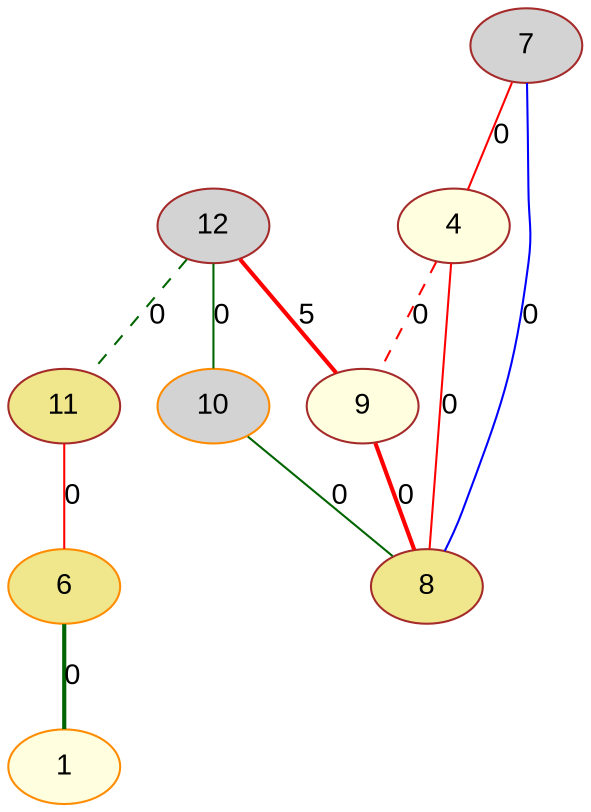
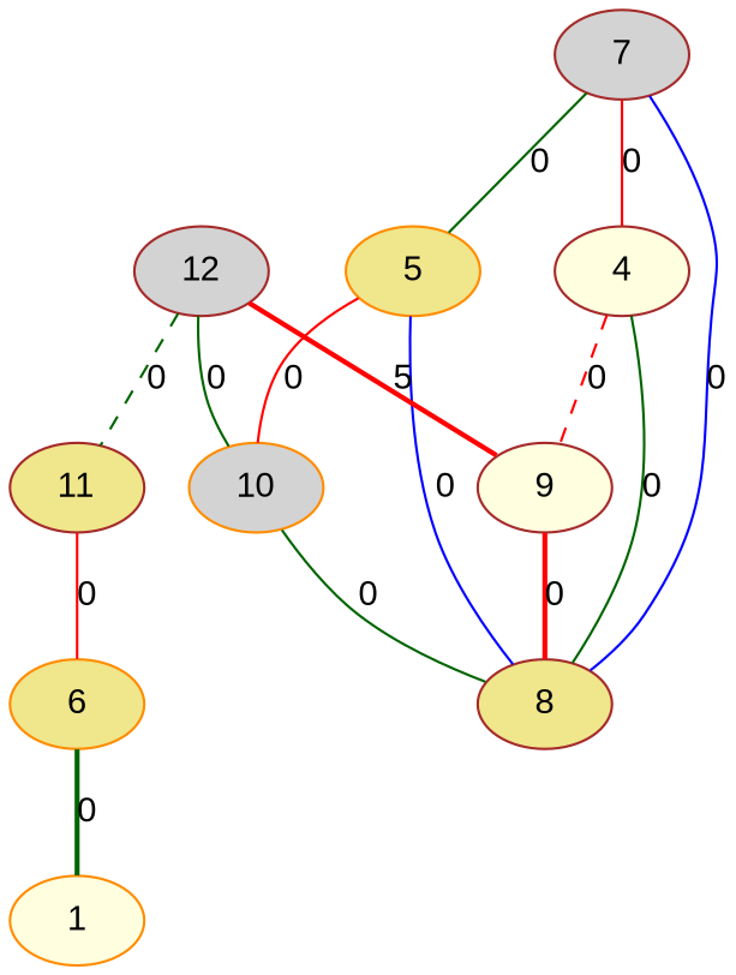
  graph {
    fontname="Liberation Sans"
    node [color=brown fillcolor=khaki fontname="Liberation Sans" style=filled]
    edge [color=red fontname="Liberation Sans" style=solid]
    1 [color=darkorange fillcolor=lightyellow]
    4 [fillcolor=lightyellow]
    8
    9 [fillcolor=lightyellow]
+   5 [color=darkorange]
    10 [color=darkorange fillcolor=lightgrey]
    6 [color=darkorange]
    7 [fillcolor=lightgrey]
    11
    12 [fillcolor=lightgrey]
-   4 -- 8 [label=0]
+   4 -- 8 [color=darkgreen label=0]
    4 -- 9 [label=0 style=dashed]
    9 -- 8 [label=0 style=bold]
+   5 -- 8 [color=blue label=0]
+   5 -- 10 [label=0]
    10 -- 8 [color=darkgreen label=0]
    6 -- 1 [color=darkgreen label=0 style=bold]
    7 -- 4 [label=0]
    7 -- 8 [color=blue label=0]
+   7 -- 5 [color=darkgreen label=0]
    11 -- 6 [label=0]
    12 -- 9 [label=5 style=bold]
    12 -- 10 [color=darkgreen label=0]
    12 -- 11 [color=darkgreen label=0 style=dashed]
  }
